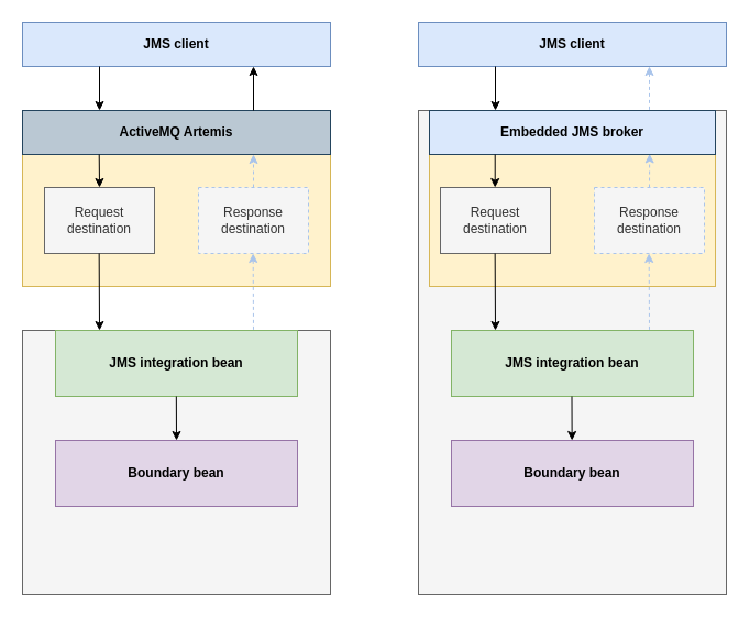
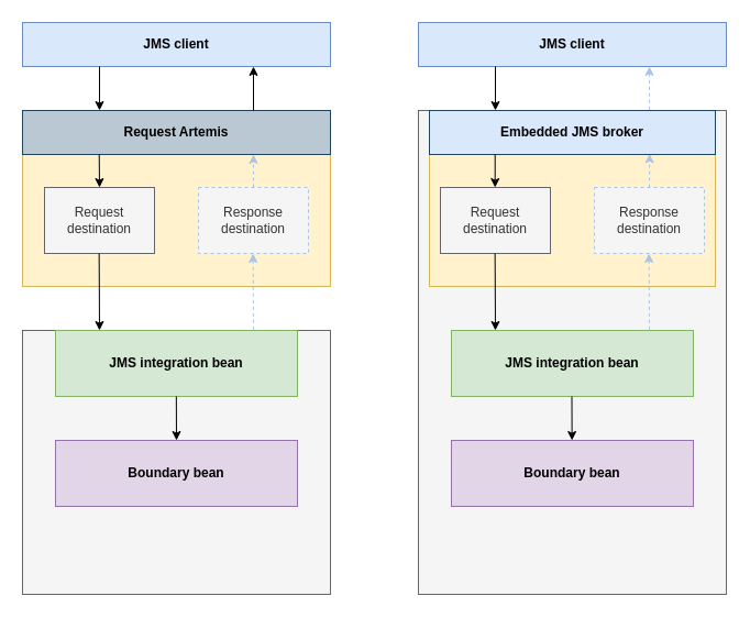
  <mxCell id="0" />
  <mxCell id="1" parent="0" />
  <mxCell id="2" value="JMS client" style="rounded=0;whiteSpace=wrap;html=1;fillColor=#dae8fc;strokeColor=#6c8ebf;fontStyle=1" parent="1" vertex="1"><mxGeometry x="20" y="20" width="280" height="40" as="geometry" /></mxCell>
  <mxCell id="3" value="" style="rounded=0;whiteSpace=wrap;html=1;fillColor=#fff2cc;strokeColor=#d6b656;" parent="1" vertex="1"><mxGeometry x="20" y="100" width="280" height="160" as="geometry" /></mxCell>
  <mxCell id="4" value="Request destination" style="rounded=0;whiteSpace=wrap;html=1;fillColor=#f5f5f5;fontColor=#333333;strokeColor=#666666;" parent="1" vertex="1"><mxGeometry x="40" y="170" width="100" height="60" as="geometry" /></mxCell>
  <mxCell id="5" value="Response destination" style="rounded=0;whiteSpace=wrap;html=1;dashed=1;fillColor=#f5f5f5;fontColor=#333333;strokeColor=#A9C4EB;" parent="1" vertex="1"><mxGeometry x="180" y="170" width="100" height="60" as="geometry" /></mxCell>
- <mxCell id="6" value="ActiveMQ Artemis" style="rounded=0;whiteSpace=wrap;html=1;fillColor=#bac8d3;strokeColor=#23445d;fontStyle=1" parent="1" vertex="1"><mxGeometry x="20" y="100" width="280" height="40" as="geometry" /></mxCell>
+ <mxCell id="6" value="Request Artemis" style="rounded=0;whiteSpace=wrap;html=1;fillColor=#bac8d3;strokeColor=#23445d;fontStyle=1" parent="1" vertex="1"><mxGeometry x="20" y="100" width="280" height="40" as="geometry" /></mxCell>
  <mxCell id="7" value="" style="rounded=0;whiteSpace=wrap;html=1;fillColor=#f5f5f5;fontColor=#333333;strokeColor=#666666;" parent="1" vertex="1"><mxGeometry x="20" y="300" width="280" height="240" as="geometry" /></mxCell>
  <mxCell id="8" value="JMS integration bean" style="rounded=0;whiteSpace=wrap;html=1;fillColor=#d5e8d4;strokeColor=#82b366;fontStyle=1" parent="1" vertex="1"><mxGeometry x="50" y="300" width="220" height="60" as="geometry" /></mxCell>
  <mxCell id="9" value="Boundary bean" style="rounded=0;whiteSpace=wrap;html=1;fillColor=#e1d5e7;strokeColor=#9673a6;fontStyle=1" parent="1" vertex="1"><mxGeometry x="50" y="400" width="220" height="60" as="geometry" /></mxCell>
  <mxCell id="10" value="JMS client" style="rounded=0;whiteSpace=wrap;html=1;fillColor=#dae8fc;strokeColor=#6c8ebf;fontStyle=1" parent="1" vertex="1"><mxGeometry x="380" y="20" width="280" height="40" as="geometry" /></mxCell>
  <mxCell id="11" value="" style="rounded=0;whiteSpace=wrap;html=1;fillColor=#f5f5f5;fontColor=#333333;strokeColor=#666666;" parent="1" vertex="1"><mxGeometry x="380" y="100" width="280" height="440" as="geometry" /></mxCell>
  <mxCell id="12" value="JMS integration bean" style="rounded=0;whiteSpace=wrap;html=1;fillColor=#d5e8d4;strokeColor=#82b366;fontStyle=1" parent="1" vertex="1"><mxGeometry x="410" y="300" width="220" height="60" as="geometry" /></mxCell>
  <mxCell id="13" value="" style="rounded=0;whiteSpace=wrap;html=1;fillColor=#fff2cc;strokeColor=#d6b656;" parent="1" vertex="1"><mxGeometry x="390" y="100" width="260" height="160" as="geometry" /></mxCell>
  <mxCell id="14" value="Boundary bean" style="rounded=0;whiteSpace=wrap;html=1;fillColor=#e1d5e7;strokeColor=#9673a6;fontStyle=1" parent="1" vertex="1"><mxGeometry x="410" y="400" width="220" height="60" as="geometry" /></mxCell>
  <mxCell id="15" value="Request destination" style="rounded=0;whiteSpace=wrap;html=1;fillColor=#f5f5f5;fontColor=#333333;strokeColor=#666666;" parent="1" vertex="1"><mxGeometry x="400" y="170" width="100" height="60" as="geometry" /></mxCell>
  <mxCell id="16" value="Response destination" style="rounded=0;whiteSpace=wrap;html=1;dashed=1;fillColor=#f5f5f5;fontColor=#333333;strokeColor=#A9C4EB;" parent="1" vertex="1"><mxGeometry x="540" y="170" width="100" height="60" as="geometry" /></mxCell>
  <mxCell id="17" value="Embedded JMS broker" style="rounded=0;whiteSpace=wrap;html=1;fillColor=#dae8fc;strokeColor=#23445d;fontStyle=1;" parent="1" vertex="1"><mxGeometry x="390" y="100" width="260" height="40" as="geometry" /></mxCell>
  <mxCell id="18" value="" style="endArrow=classic;html=1;rounded=0;exitX=0.25;exitY=1;exitDx=0;exitDy=0;" parent="1" source="2" edge="1"><mxGeometry width="50" height="50" relative="1" as="geometry"><mxPoint x="230" y="210" as="sourcePoint" /><mxPoint x="90" y="100" as="targetPoint" /></mxGeometry></mxCell>
  <mxCell id="19" value="" style="endArrow=none;html=1;rounded=0;startArrow=classic;startFill=1;endFill=0;exitX=0.75;exitY=1;exitDx=0;exitDy=0;" parent="1" source="2" edge="1"><mxGeometry width="50" height="50" relative="1" as="geometry"><mxPoint x="230" y="70" as="sourcePoint" /><mxPoint x="230" y="100" as="targetPoint" /></mxGeometry></mxCell>
  <mxCell id="20" value="" style="endArrow=classic;html=1;rounded=0;" parent="1" edge="1"><mxGeometry width="50" height="50" relative="1" as="geometry"><mxPoint x="450" y="60" as="sourcePoint" /><mxPoint x="450" y="100" as="targetPoint" /></mxGeometry></mxCell>
  <mxCell id="21" value="" style="endArrow=none;html=1;rounded=0;endFill=0;startArrow=classic;startFill=1;dashed=1;fillColor=#dae8fc;strokeColor=#A9C4EB;" parent="1" edge="1"><mxGeometry width="50" height="50" relative="1" as="geometry"><mxPoint x="590" y="60" as="sourcePoint" /><mxPoint x="590" y="100" as="targetPoint" /></mxGeometry></mxCell>
  <mxCell id="22" value="" style="endArrow=classic;html=1;rounded=0;exitX=0.25;exitY=1;exitDx=0;exitDy=0;" parent="1" edge="1"><mxGeometry width="50" height="50" relative="1" as="geometry"><mxPoint x="89.66" y="230" as="sourcePoint" /><mxPoint x="90" y="300" as="targetPoint" /></mxGeometry></mxCell>
  <mxCell id="23" value="" style="endArrow=none;html=1;rounded=0;exitX=0.25;exitY=1;exitDx=0;exitDy=0;startArrow=classic;startFill=1;endFill=0;strokeColor=#A9C4EB;dashed=1;" parent="1" edge="1"><mxGeometry width="50" height="50" relative="1" as="geometry"><mxPoint x="229.66" y="230" as="sourcePoint" /><mxPoint x="230" y="300" as="targetPoint" /></mxGeometry></mxCell>
  <mxCell id="24" value="" style="endArrow=classic;html=1;rounded=0;exitX=0.25;exitY=1;exitDx=0;exitDy=0;" parent="1" edge="1"><mxGeometry width="50" height="50" relative="1" as="geometry"><mxPoint x="449.66" y="230" as="sourcePoint" /><mxPoint x="450" y="300" as="targetPoint" /></mxGeometry></mxCell>
  <mxCell id="25" value="" style="endArrow=none;html=1;rounded=0;exitX=0.25;exitY=1;exitDx=0;exitDy=0;startArrow=classic;startFill=1;endFill=0;dashed=1;fillColor=#dae8fc;strokeColor=#A9C4EB;" parent="1" edge="1"><mxGeometry width="50" height="50" relative="1" as="geometry"><mxPoint x="589.66" y="230" as="sourcePoint" /><mxPoint x="590" y="300" as="targetPoint" /></mxGeometry></mxCell>
  <mxCell id="26" value="" style="endArrow=classic;html=1;rounded=0;exitX=0.25;exitY=1;exitDx=0;exitDy=0;" parent="1" edge="1"><mxGeometry width="50" height="50" relative="1" as="geometry"><mxPoint x="159.83" y="360" as="sourcePoint" /><mxPoint x="160" y="400" as="targetPoint" /></mxGeometry></mxCell>
  <mxCell id="27" value="" style="endArrow=classic;html=1;rounded=0;exitX=0.25;exitY=1;exitDx=0;exitDy=0;" parent="1" edge="1"><mxGeometry width="50" height="50" relative="1" as="geometry"><mxPoint x="519.5" y="360" as="sourcePoint" /><mxPoint x="519.67" y="400" as="targetPoint" /></mxGeometry></mxCell>
  <mxCell id="28" value="" style="endArrow=classic;html=1;rounded=0;entryX=0.5;entryY=0;entryDx=0;entryDy=0;" parent="1" target="4" edge="1"><mxGeometry width="50" height="50" relative="1" as="geometry"><mxPoint x="89.71" y="140" as="sourcePoint" /><mxPoint x="89.71" y="180" as="targetPoint" /></mxGeometry></mxCell>
  <mxCell id="29" value="" style="endArrow=classic;html=1;rounded=0;" parent="1" edge="1"><mxGeometry width="50" height="50" relative="1" as="geometry"><mxPoint x="449.71" y="140" as="sourcePoint" /><mxPoint x="449.71" y="170" as="targetPoint" /></mxGeometry></mxCell>
  <mxCell id="30" value="" style="endArrow=classic;html=1;rounded=0;exitX=0.5;exitY=0;exitDx=0;exitDy=0;entryX=0.75;entryY=1;entryDx=0;entryDy=0;strokeColor=#A9C4EB;dashed=1;" parent="1" source="5" target="6" edge="1"><mxGeometry width="50" height="50" relative="1" as="geometry"><mxPoint x="330" y="310" as="sourcePoint" /><mxPoint x="380" y="260" as="targetPoint" /></mxGeometry></mxCell>
  <mxCell id="31" value="" style="endArrow=classic;html=1;rounded=0;exitX=0.5;exitY=0;exitDx=0;exitDy=0;entryX=0.77;entryY=0.985;entryDx=0;entryDy=0;entryPerimeter=0;dashed=1;fillColor=#dae8fc;strokeColor=#A9C4EB;" parent="1" source="16" target="17" edge="1"><mxGeometry width="50" height="50" relative="1" as="geometry"><mxPoint x="330" y="380" as="sourcePoint" /><mxPoint x="380" y="330" as="targetPoint" /></mxGeometry></mxCell>
